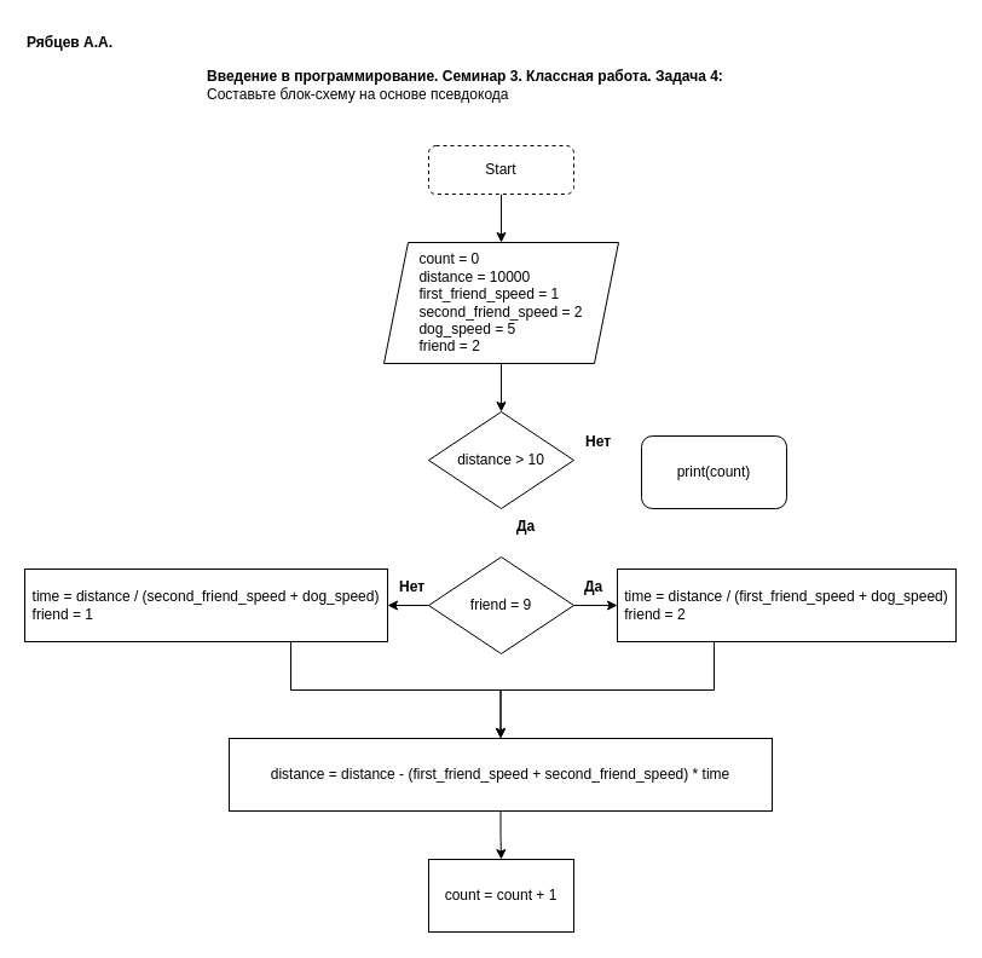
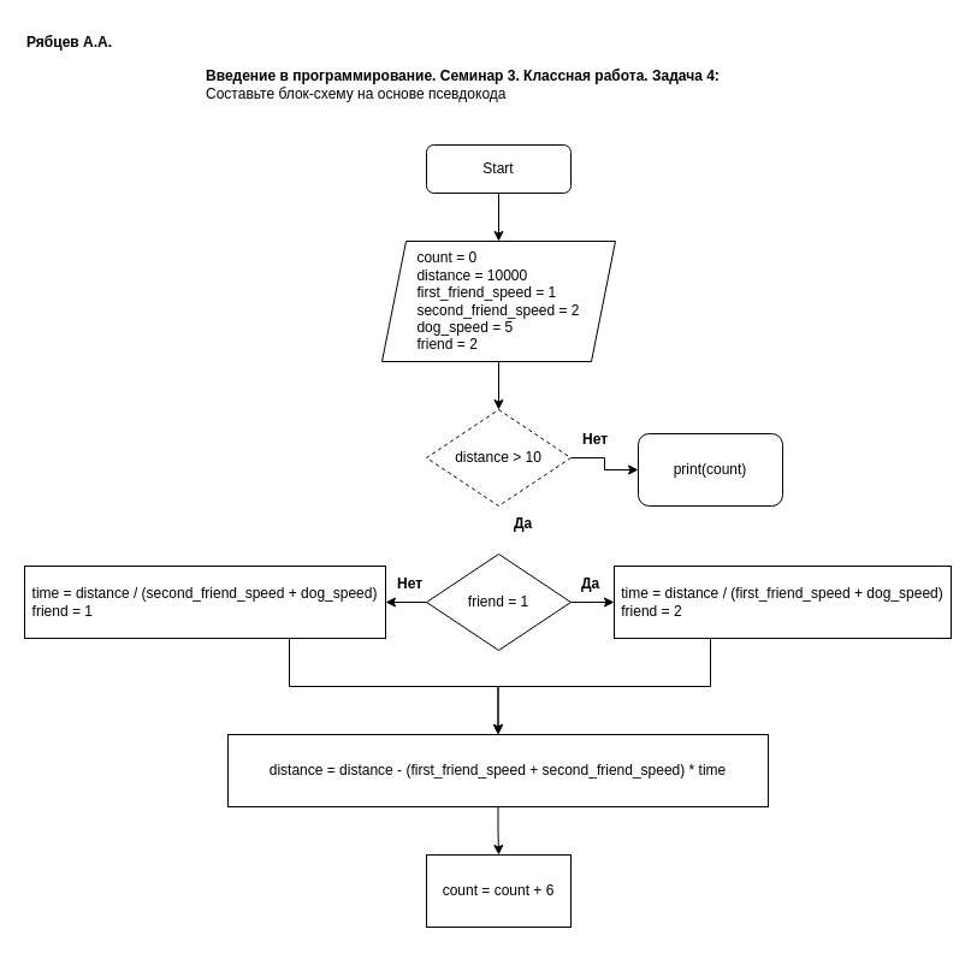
  <mxCell id="0" />
  <mxCell id="1" parent="0" />
  <mxCell id="2" value="&lt;b&gt;Рябцев А.А.&lt;/b&gt;" style="text;html=1;align=left;verticalAlign=middle;resizable=0;points=[];autosize=1;strokeColor=none;fillColor=none;" vertex="1" parent="1"><mxGeometry x="20" y="20" width="90" height="30" as="geometry" /></mxCell>
  <mxCell id="3" value="" style="edgeStyle=orthogonalEdgeStyle;rounded=0;orthogonalLoop=1;jettySize=auto;html=1;" edge="1" parent="1" source="4" target="7"><mxGeometry relative="1" as="geometry" /></mxCell>
- <mxCell id="4" value="Start" style="rounded=1;whiteSpace=wrap;html=1;fontSize=12;glass=0;strokeWidth=1;shadow=0;dashed=1;" vertex="1" parent="1"><mxGeometry x="354" y="120" width="120" height="40" as="geometry" /></mxCell>
+ <mxCell id="4" value="Start" style="rounded=1;whiteSpace=wrap;html=1;fontSize=12;glass=0;strokeWidth=1;shadow=0;" vertex="1" parent="1"><mxGeometry x="354" y="120" width="120" height="40" as="geometry" /></mxCell>
  <mxCell id="5" value="print(count)" style="rounded=1;whiteSpace=wrap;html=1;fontSize=12;glass=0;strokeWidth=1;shadow=0;" vertex="1" parent="1"><mxGeometry x="530" y="360" width="120" height="60" as="geometry" /></mxCell>
  <mxCell id="6" value="" style="edgeStyle=orthogonalEdgeStyle;rounded=0;orthogonalLoop=1;jettySize=auto;html=1;" edge="1" parent="1" source="7" target="10"><mxGeometry relative="1" as="geometry" /></mxCell>
  <mxCell id="7" value="&lt;div style=&quot;text-align: justify;&quot;&gt;count = 0&lt;/div&gt;&lt;div style=&quot;text-align: justify;&quot;&gt;distance = 10000&lt;/div&gt;&lt;div style=&quot;text-align: justify;&quot;&gt;first_friend_speed = 1&lt;/div&gt;&lt;div style=&quot;text-align: justify;&quot;&gt;second_friend_speed = 2&lt;br&gt;&lt;/div&gt;&lt;div style=&quot;text-align: justify;&quot;&gt;dog_speed = 5&lt;/div&gt;&lt;div style=&quot;text-align: justify;&quot;&gt;friend = 2&lt;/div&gt;" style="shape=parallelogram;perimeter=parallelogramPerimeter;whiteSpace=wrap;html=1;fixedSize=1;" vertex="1" parent="1"><mxGeometry x="317" y="200" width="194" height="100" as="geometry" /></mxCell>
  <mxCell id="8" value="&lt;b&gt;Введение в программирование. Семинар 3. Классная работа. Задача 4:&lt;br&gt;&lt;/b&gt;&lt;div&gt;Составьте блок-схему на основе псевдокода&lt;br&gt;&lt;/div&gt;" style="text;html=1;align=left;verticalAlign=middle;resizable=0;points=[];autosize=1;strokeColor=none;fillColor=none;" vertex="1" parent="1"><mxGeometry x="169" y="50" width="450" height="40" as="geometry" /></mxCell>
- <mxCell id="10" value="distance &amp;gt; 10" style="rhombus;whiteSpace=wrap;html=1;" vertex="1" parent="1"><mxGeometry x="354" y="340" width="120" height="80" as="geometry" /></mxCell>
+ <mxCell id="9" value="" style="edgeStyle=orthogonalEdgeStyle;rounded=0;orthogonalLoop=1;jettySize=auto;html=1;" edge="1" parent="1" source="10" target="5"><mxGeometry relative="1" as="geometry" /></mxCell>
+ <mxCell id="10" value="distance &amp;gt; 10" style="rhombus;whiteSpace=wrap;html=1;dashed=1;" vertex="1" parent="1"><mxGeometry x="354" y="340" width="120" height="80" as="geometry" /></mxCell>
  <mxCell id="11" value="&lt;b&gt;Да&lt;/b&gt;" style="text;html=1;align=center;verticalAlign=middle;resizable=0;points=[];autosize=1;strokeColor=none;fillColor=none;" vertex="1" parent="1"><mxGeometry x="414" y="420" width="40" height="30" as="geometry" /></mxCell>
  <mxCell id="12" value="&lt;b&gt;Нет&lt;/b&gt;" style="text;html=1;align=center;verticalAlign=middle;resizable=0;points=[];autosize=1;strokeColor=none;fillColor=none;" vertex="1" parent="1"><mxGeometry x="474" y="350" width="40" height="30" as="geometry" /></mxCell>
  <mxCell id="13" value="" style="edgeStyle=orthogonalEdgeStyle;rounded=0;orthogonalLoop=1;jettySize=auto;html=1;" edge="1" parent="1" source="14" target="15"><mxGeometry relative="1" as="geometry" /></mxCell>
  <mxCell id="14" value="distance = distance - (&lt;span style=&quot;text-align: left;&quot;&gt;first_friend_speed +&amp;nbsp;&lt;/span&gt;&lt;span style=&quot;text-align: left;&quot;&gt;second_friend_speed) * time&lt;/span&gt;" style="rounded=0;whiteSpace=wrap;html=1;" vertex="1" parent="1"><mxGeometry x="189" y="610" width="449" height="60" as="geometry" /></mxCell>
- <mxCell id="15" value="count = count + 1" style="rounded=0;whiteSpace=wrap;html=1;" vertex="1" parent="1"><mxGeometry x="354" y="710" width="120" height="60" as="geometry" /></mxCell>
+ <mxCell id="15" value="count = count + 6" style="rounded=0;whiteSpace=wrap;html=1;" vertex="1" parent="1"><mxGeometry x="354" y="710" width="120" height="60" as="geometry" /></mxCell>
  <mxCell id="16" style="edgeStyle=orthogonalEdgeStyle;rounded=0;orthogonalLoop=1;jettySize=auto;html=1;entryX=0.5;entryY=0;entryDx=0;entryDy=0;" edge="1" parent="1" source="17" target="14"><mxGeometry relative="1" as="geometry"><Array as="points"><mxPoint x="240" y="570" /><mxPoint x="414" y="570" /></Array></mxGeometry></mxCell>
  <mxCell id="17" value="&lt;div style=&quot;border-color: var(--border-color); text-align: left;&quot;&gt;&lt;span style=&quot;border-color: var(--border-color); background-color: initial;&quot;&gt;time = distance / (&lt;/span&gt;&lt;span style=&quot;border-color: var(--border-color); background-color: initial;&quot;&gt;second_friend_speed + dog_speed)&lt;/span&gt;&lt;/div&gt;&lt;span style=&quot;border-color: var(--border-color);&quot;&gt;&lt;div style=&quot;border-color: var(--border-color); text-align: left;&quot;&gt;&lt;span style=&quot;border-color: var(--border-color); background-color: initial;&quot;&gt;friend = 1&lt;/span&gt;&lt;/div&gt;&lt;/span&gt;" style="rounded=0;whiteSpace=wrap;html=1;" vertex="1" parent="1"><mxGeometry x="20" y="470" width="300" height="60" as="geometry" /></mxCell>
  <mxCell id="18" value="" style="edgeStyle=orthogonalEdgeStyle;rounded=0;orthogonalLoop=1;jettySize=auto;html=1;" edge="1" parent="1" source="20" target="22"><mxGeometry relative="1" as="geometry" /></mxCell>
  <mxCell id="19" value="" style="edgeStyle=orthogonalEdgeStyle;rounded=0;orthogonalLoop=1;jettySize=auto;html=1;" edge="1" parent="1" source="20" target="17"><mxGeometry relative="1" as="geometry" /></mxCell>
- <mxCell id="20" value="friend = 9" style="rhombus;whiteSpace=wrap;html=1;" vertex="1" parent="1"><mxGeometry x="354" y="460" width="120" height="80" as="geometry" /></mxCell>
+ <mxCell id="20" value="friend = 1" style="rhombus;whiteSpace=wrap;html=1;" vertex="1" parent="1"><mxGeometry x="354" y="460" width="120" height="80" as="geometry" /></mxCell>
  <mxCell id="21" style="edgeStyle=orthogonalEdgeStyle;rounded=0;orthogonalLoop=1;jettySize=auto;html=1;entryX=0.5;entryY=0;entryDx=0;entryDy=0;" edge="1" parent="1" source="22" target="14"><mxGeometry relative="1" as="geometry"><Array as="points"><mxPoint x="590" y="570" /><mxPoint x="414" y="570" /></Array></mxGeometry></mxCell>
  <mxCell id="22" value="&lt;div style=&quot;text-align: left;&quot;&gt;&lt;span style=&quot;background-color: initial;&quot;&gt;time = distance / (&lt;/span&gt;&lt;span style=&quot;background-color: initial;&quot;&gt;first_friend_speed + dog_speed)&lt;/span&gt;&lt;/div&gt;&lt;span style=&quot;&quot;&gt;&lt;div style=&quot;text-align: left;&quot;&gt;&lt;span style=&quot;background-color: initial;&quot;&gt;friend = 2&lt;/span&gt;&lt;/div&gt;&lt;/span&gt;" style="rounded=0;whiteSpace=wrap;html=1;" vertex="1" parent="1"><mxGeometry x="510" y="470" width="280" height="60" as="geometry" /></mxCell>
  <mxCell id="23" value="&lt;b&gt;Да&lt;/b&gt;" style="text;html=1;align=center;verticalAlign=middle;resizable=0;points=[];autosize=1;strokeColor=none;fillColor=none;" vertex="1" parent="1"><mxGeometry x="470" y="470" width="40" height="30" as="geometry" /></mxCell>
  <mxCell id="24" value="&lt;b&gt;Нет&lt;/b&gt;" style="text;html=1;align=center;verticalAlign=middle;resizable=0;points=[];autosize=1;strokeColor=none;fillColor=none;" vertex="1" parent="1"><mxGeometry x="320" y="470" width="40" height="30" as="geometry" /></mxCell>
